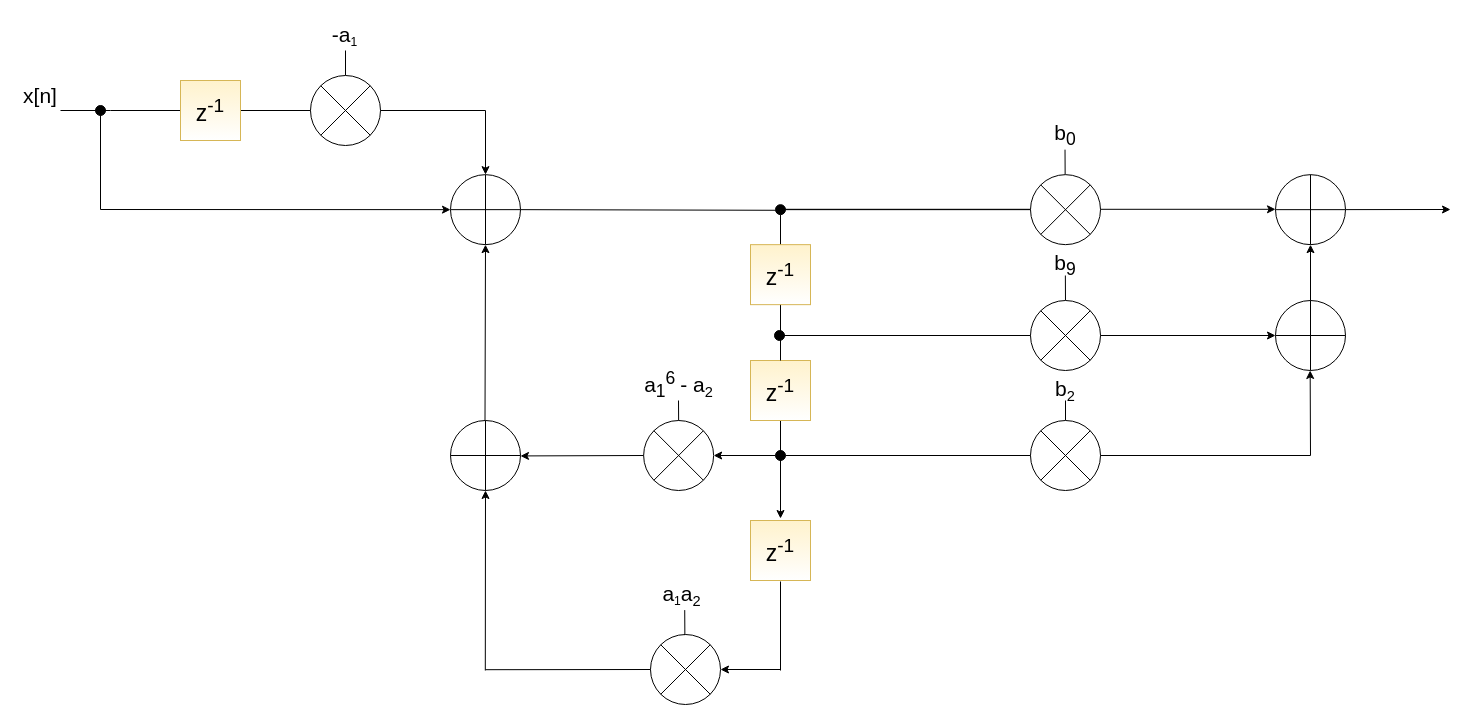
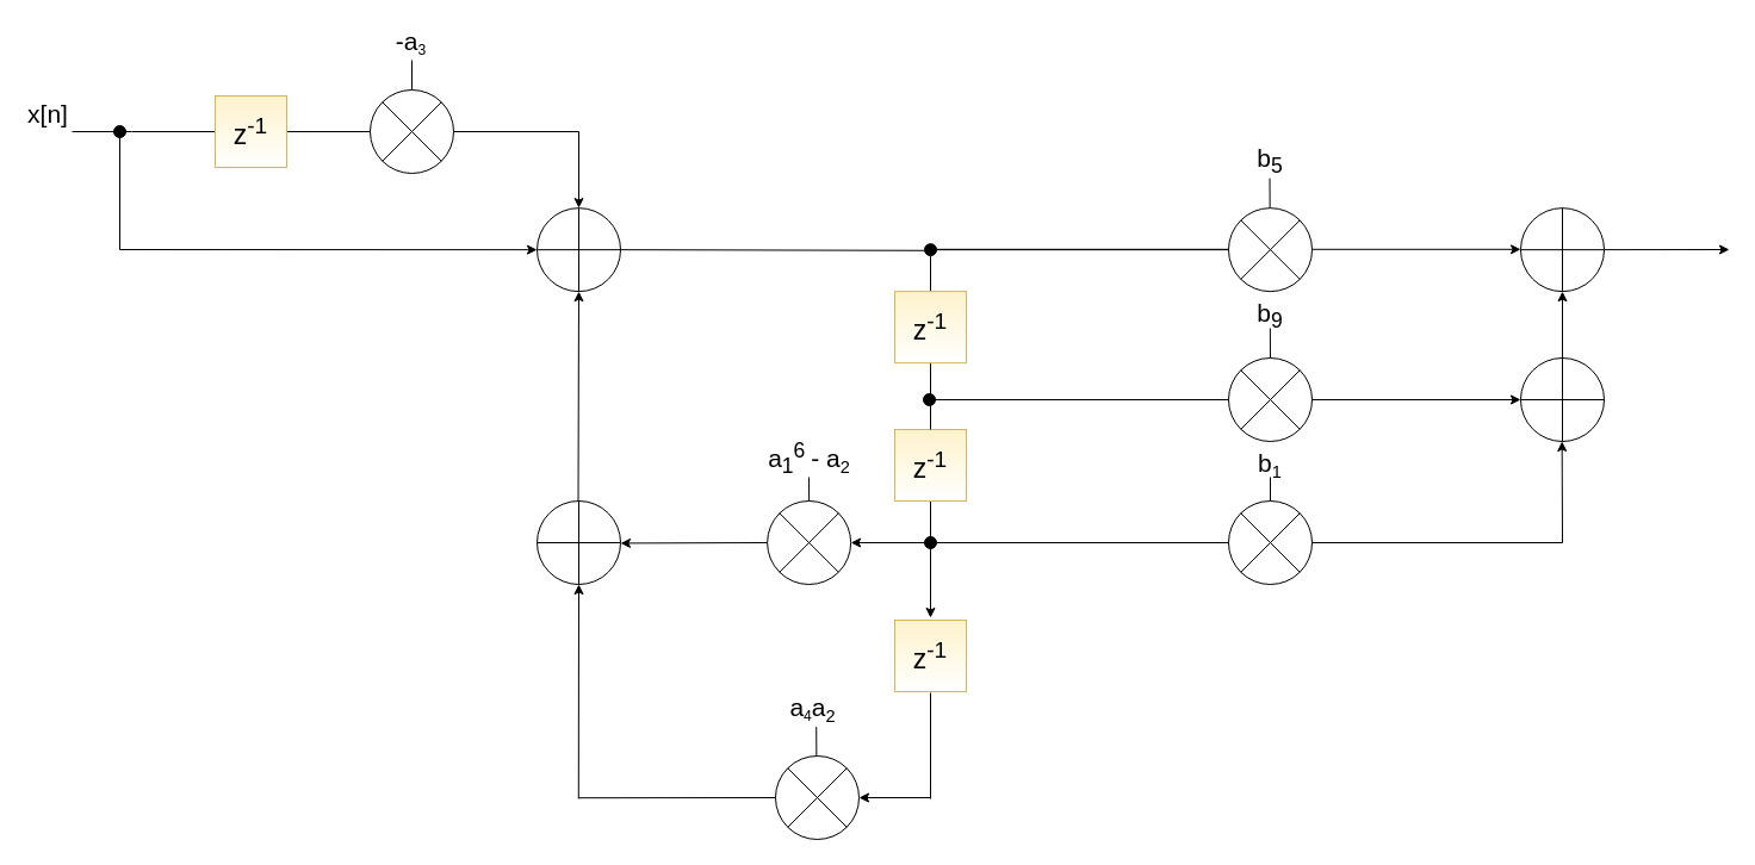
  <mxCell id="0" />
  <mxCell id="1" parent="0" />
  <mxCell id="2" value="" style="verticalLabelPosition=bottom;verticalAlign=top;html=1;shape=mxgraph.flowchart.summing_function;" vertex="1" parent="1"><mxGeometry x="450" y="174.15" width="70" height="70" as="geometry" /></mxCell>
  <mxCell id="3" value="&lt;font style=&quot;font-size: 21px&quot;&gt;x[n]&lt;/font&gt;" style="text;html=1;strokeColor=none;fillColor=none;align=center;verticalAlign=middle;whiteSpace=wrap;rounded=0;" vertex="1" parent="1"><mxGeometry x="20" y="85" width="40" height="20" as="geometry" /></mxCell>
  <mxCell id="4" value="" style="endArrow=classic;html=1;exitX=0.5;exitY=1;exitDx=0;exitDy=0;startArrow=none;" edge="1" parent="1" source="40"><mxGeometry width="50" height="50" relative="1" as="geometry"><mxPoint x="780" y="420" as="sourcePoint" /><mxPoint x="780" y="518" as="targetPoint" /></mxGeometry></mxCell>
  <mxCell id="5" value="&lt;font style=&quot;font-size: 23px&quot;&gt;z&lt;sup&gt;-1&lt;/sup&gt;&lt;/font&gt;" style="whiteSpace=wrap;html=1;aspect=fixed;fillColor=#fff2cc;strokeColor=#d6b656;gradientColor=#ffffff;" vertex="1" parent="1"><mxGeometry x="750" y="520" width="60" height="60" as="geometry" /></mxCell>
  <mxCell id="6" value="" style="shape=sumEllipse;perimeter=ellipsePerimeter;whiteSpace=wrap;html=1;backgroundOutline=1;" vertex="1" parent="1"><mxGeometry x="643.13" y="420" width="70" height="70" as="geometry" /></mxCell>
  <mxCell id="7" value="" style="shape=sumEllipse;perimeter=ellipsePerimeter;whiteSpace=wrap;html=1;backgroundOutline=1;" vertex="1" parent="1"><mxGeometry x="650" y="634" width="70" height="70" as="geometry" /></mxCell>
  <mxCell id="8" value="" style="endArrow=none;html=1;" edge="1" parent="1"><mxGeometry width="50" height="50" relative="1" as="geometry"><mxPoint x="780" y="670" as="sourcePoint" /><mxPoint x="780" y="581" as="targetPoint" /></mxGeometry></mxCell>
  <mxCell id="9" value="&lt;font style=&quot;font-size: 21px&quot;&gt;a&lt;sub&gt;1&lt;/sub&gt;&lt;sup&gt;6 &lt;/sup&gt;-&amp;nbsp;&lt;/font&gt;&lt;span style=&quot;font-size: 21px&quot;&gt;a&lt;/span&gt;&lt;span style=&quot;font-size: 17.5px&quot;&gt;&lt;sub&gt;2&lt;/sub&gt;&lt;/span&gt;" style="text;html=1;strokeColor=none;fillColor=none;align=center;verticalAlign=middle;whiteSpace=wrap;rounded=0;" vertex="1" parent="1"><mxGeometry x="636.57" y="370" width="83.13" height="30" as="geometry" /></mxCell>
- <mxCell id="10" value="&lt;font style=&quot;font-size: 21px&quot;&gt;a&lt;/font&gt;&lt;font&gt;&lt;span style=&quot;font-size: 14.583px&quot;&gt;&lt;sub&gt;1&lt;/sub&gt;&lt;/span&gt;&lt;span style=&quot;font-size: 21px&quot;&gt;a&lt;/span&gt;&lt;/font&gt;&lt;font style=&quot;font-size: 17.5px&quot;&gt;&lt;sub&gt;2&lt;/sub&gt;&lt;/font&gt;" style="text;html=1;strokeColor=none;fillColor=none;align=center;verticalAlign=middle;whiteSpace=wrap;rounded=0;" vertex="1" parent="1"><mxGeometry x="660" y="580" width="43.13" height="30" as="geometry" /></mxCell>
+ <mxCell id="10" value="&lt;font style=&quot;font-size: 21px&quot;&gt;a&lt;/font&gt;&lt;font&gt;&lt;span style=&quot;font-size: 14.583px&quot;&gt;&lt;sub&gt;4&lt;/sub&gt;&lt;/span&gt;&lt;span style=&quot;font-size: 21px&quot;&gt;a&lt;/span&gt;&lt;/font&gt;&lt;font style=&quot;font-size: 17.5px&quot;&gt;&lt;sub&gt;2&lt;/sub&gt;&lt;/font&gt;" style="text;html=1;strokeColor=none;fillColor=none;align=center;verticalAlign=middle;whiteSpace=wrap;rounded=0;" vertex="1" parent="1"><mxGeometry x="660" y="580" width="43.13" height="30" as="geometry" /></mxCell>
  <mxCell id="11" value="" style="verticalLabelPosition=bottom;verticalAlign=top;html=1;shape=mxgraph.flowchart.summing_function;" vertex="1" parent="1"><mxGeometry x="450" y="420" width="70" height="70" as="geometry" /></mxCell>
  <mxCell id="12" value="" style="endArrow=classic;html=1;startArrow=none;exitX=0;exitY=0.5;exitDx=0;exitDy=0;" edge="1" parent="1" source="6"><mxGeometry width="50" height="50" relative="1" as="geometry"><mxPoint x="640" y="455" as="sourcePoint" /><mxPoint x="520" y="455.43" as="targetPoint" /></mxGeometry></mxCell>
  <mxCell id="13" value="" style="endArrow=none;html=1;entryX=0;entryY=0.5;entryDx=0;entryDy=0;" edge="1" parent="1" target="7"><mxGeometry width="50" height="50" relative="1" as="geometry"><mxPoint x="485" y="669.2" as="sourcePoint" /><mxPoint x="645" y="668.8" as="targetPoint" /></mxGeometry></mxCell>
  <mxCell id="14" value="" style="endArrow=classic;html=1;rounded=0;entryX=0.5;entryY=1;entryDx=0;entryDy=0;entryPerimeter=0;" edge="1" parent="1" target="11"><mxGeometry width="50" height="50" relative="1" as="geometry"><mxPoint x="484.8" y="670" as="sourcePoint" /><mxPoint x="485" y="493" as="targetPoint" /></mxGeometry></mxCell>
  <mxCell id="15" value="" style="endArrow=classic;html=1;rounded=0;entryX=0.5;entryY=1;entryDx=0;entryDy=0;entryPerimeter=0;" edge="1" parent="1" target="2"><mxGeometry width="50" height="50" relative="1" as="geometry"><mxPoint x="484.5" y="420" as="sourcePoint" /><mxPoint x="484.5" y="330" as="targetPoint" /></mxGeometry></mxCell>
  <mxCell id="16" value="" style="ellipse;whiteSpace=wrap;html=1;aspect=fixed;fillColor=#000000;" vertex="1" parent="1"><mxGeometry x="775" y="204.15" width="10" height="10" as="geometry" /></mxCell>
  <mxCell id="17" value="" style="endArrow=none;html=1;entryX=0;entryY=0.563;entryDx=0;entryDy=0;entryPerimeter=0;exitX=1;exitY=0.5;exitDx=0;exitDy=0;exitPerimeter=0;" edge="1" parent="1" source="2" target="16"><mxGeometry width="50" height="50" relative="1" as="geometry"><mxPoint x="560" y="209.66" as="sourcePoint" /><mxPoint x="865" y="209.41" as="targetPoint" /></mxGeometry></mxCell>
  <mxCell id="18" value="" style="ellipse;whiteSpace=wrap;html=1;aspect=fixed;fillColor=#000000;" vertex="1" parent="1"><mxGeometry x="775" y="450" width="10" height="10" as="geometry" /></mxCell>
  <mxCell id="19" value="" style="endArrow=none;html=1;rounded=0;exitX=0.5;exitY=0;exitDx=0;exitDy=0;" edge="1" parent="1" source="6"><mxGeometry width="50" height="50" relative="1" as="geometry"><mxPoint x="700" y="470" as="sourcePoint" /><mxPoint x="678" y="400" as="targetPoint" /></mxGeometry></mxCell>
  <mxCell id="20" value="" style="endArrow=none;html=1;rounded=0;exitX=0.5;exitY=0;exitDx=0;exitDy=0;" edge="1" parent="1"><mxGeometry width="50" height="50" relative="1" as="geometry"><mxPoint x="684.36" y="634.6" as="sourcePoint" /><mxPoint x="684.23" y="609.6" as="targetPoint" /></mxGeometry></mxCell>
  <mxCell id="21" value="" style="endArrow=classic;html=1;rounded=0;startArrow=none;" edge="1" parent="1" source="39"><mxGeometry width="50" height="50" relative="1" as="geometry"><mxPoint x="860" y="200" as="sourcePoint" /><mxPoint x="1450" y="209" as="targetPoint" /></mxGeometry></mxCell>
  <mxCell id="22" value="" style="endArrow=classic;html=1;rounded=0;entryX=1;entryY=0.5;entryDx=0;entryDy=0;" edge="1" parent="1" target="7"><mxGeometry width="50" height="50" relative="1" as="geometry"><mxPoint x="780" y="669" as="sourcePoint" /><mxPoint x="820" y="700" as="targetPoint" /></mxGeometry></mxCell>
  <mxCell id="23" value="" style="endArrow=classic;html=1;rounded=0;entryX=1;entryY=0.5;entryDx=0;entryDy=0;exitX=0;exitY=0.5;exitDx=0;exitDy=0;" edge="1" parent="1" source="18" target="6"><mxGeometry width="50" height="50" relative="1" as="geometry"><mxPoint x="730" y="510" as="sourcePoint" /><mxPoint x="780" y="460" as="targetPoint" /></mxGeometry></mxCell>
  <mxCell id="24" value="" style="endArrow=none;html=1;rounded=0;exitX=0.5;exitY=0;exitDx=0;exitDy=0;" edge="1" parent="1" source="27"><mxGeometry width="50" height="50" relative="1" as="geometry"><mxPoint x="186.87" y="130" as="sourcePoint" /><mxPoint x="345" y="50" as="targetPoint" /></mxGeometry></mxCell>
  <mxCell id="25" value="" style="endArrow=classic;html=1;rounded=0;entryX=0.5;entryY=0;entryDx=0;entryDy=0;entryPerimeter=0;" edge="1" parent="1" target="2"><mxGeometry width="50" height="50" relative="1" as="geometry"><mxPoint x="60" y="110" as="sourcePoint" /><mxPoint x="380" y="100" as="targetPoint" /><Array as="points"><mxPoint x="110" y="110" /><mxPoint x="485" y="110" /></Array></mxGeometry></mxCell>
- <mxCell id="26" value="&lt;font style=&quot;font-size: 21px&quot;&gt;-a&lt;/font&gt;&lt;font&gt;&lt;span style=&quot;font-size: 14.583px&quot;&gt;&lt;sub&gt;1&lt;/sub&gt;&lt;/span&gt;&lt;/font&gt;" style="text;html=1;strokeColor=none;fillColor=none;align=center;verticalAlign=middle;whiteSpace=wrap;rounded=0;" vertex="1" parent="1"><mxGeometry x="323.43" y="20" width="43.13" height="30" as="geometry" /></mxCell>
+ <mxCell id="26" value="&lt;font style=&quot;font-size: 21px&quot;&gt;-a&lt;/font&gt;&lt;font&gt;&lt;span style=&quot;font-size: 14.583px&quot;&gt;&lt;sub&gt;3&lt;/sub&gt;&lt;/span&gt;&lt;/font&gt;" style="text;html=1;strokeColor=none;fillColor=none;align=center;verticalAlign=middle;whiteSpace=wrap;rounded=0;" vertex="1" parent="1"><mxGeometry x="323.43" y="20" width="43.13" height="30" as="geometry" /></mxCell>
  <mxCell id="27" value="" style="shape=sumEllipse;perimeter=ellipsePerimeter;whiteSpace=wrap;html=1;backgroundOutline=1;" vertex="1" parent="1"><mxGeometry x="310" y="75" width="70" height="70" as="geometry" /></mxCell>
  <mxCell id="28" value="&lt;font style=&quot;font-size: 23px&quot;&gt;z&lt;sup&gt;-1&lt;/sup&gt;&lt;/font&gt;" style="whiteSpace=wrap;html=1;aspect=fixed;fillColor=#fff2cc;strokeColor=#d6b656;gradientColor=#ffffff;" vertex="1" parent="1"><mxGeometry width="60" height="60" as="geometry" x="180" y="80" /></mxCell>
  <mxCell id="29" value="" style="endArrow=classic;html=1;rounded=0;entryX=0;entryY=0.5;entryDx=0;entryDy=0;entryPerimeter=0;" edge="1" parent="1" target="2"><mxGeometry width="50" height="50" relative="1" as="geometry"><mxPoint x="100" y="110" as="sourcePoint" /><mxPoint x="260" y="220" as="targetPoint" /><Array as="points"><mxPoint x="100" y="209" /></Array></mxGeometry></mxCell>
  <mxCell id="30" value="" style="ellipse;whiteSpace=wrap;html=1;aspect=fixed;fillColor=#000000;" vertex="1" parent="1"><mxGeometry x="95" y="105" width="10" height="10" as="geometry" /></mxCell>
  <mxCell id="31" value="&lt;font&gt;&lt;sub&gt;&lt;span style=&quot;font-size: 21px&quot;&gt;b&lt;sub&gt;9&lt;/sub&gt;&lt;/span&gt;&lt;/sub&gt;&lt;/font&gt;" style="text;html=1;strokeColor=none;fillColor=none;align=center;verticalAlign=middle;whiteSpace=wrap;rounded=0;" vertex="1" parent="1"><mxGeometry x="1045" y="250" width="40" height="30" as="geometry" /></mxCell>
- <mxCell id="32" value="&lt;font&gt;&lt;sub&gt;&lt;span style=&quot;font-size: 21px&quot;&gt;b&lt;/span&gt;&lt;span style=&quot;font-size: 17.5px&quot;&gt;&lt;sub&gt;2&lt;/sub&gt;&lt;/span&gt;&lt;/sub&gt;&lt;/font&gt;" style="text;html=1;strokeColor=none;fillColor=none;align=center;verticalAlign=middle;whiteSpace=wrap;rounded=0;" vertex="1" parent="1"><mxGeometry x="1045" y="375" width="40" height="30" as="geometry" /></mxCell>
- <mxCell id="33" value="&lt;font&gt;&lt;sub&gt;&lt;span style=&quot;font-size: 21px&quot;&gt;b&lt;sub&gt;0&lt;/sub&gt;&lt;/span&gt;&lt;/sub&gt;&lt;/font&gt;" style="text;html=1;strokeColor=none;fillColor=none;align=center;verticalAlign=middle;whiteSpace=wrap;rounded=0;" vertex="1" parent="1"><mxGeometry x="1045" y="120" width="40" height="30" as="geometry" /></mxCell>
+ <mxCell id="32" value="&lt;font&gt;&lt;sub&gt;&lt;span style=&quot;font-size: 21px&quot;&gt;b&lt;/span&gt;&lt;span style=&quot;font-size: 17.5px&quot;&gt;&lt;sub&gt;1&lt;/sub&gt;&lt;/span&gt;&lt;/sub&gt;&lt;/font&gt;" style="text;html=1;strokeColor=none;fillColor=none;align=center;verticalAlign=middle;whiteSpace=wrap;rounded=0;" vertex="1" parent="1"><mxGeometry x="1045" y="375" width="40" height="30" as="geometry" /></mxCell>
+ <mxCell id="33" value="&lt;font&gt;&lt;sub&gt;&lt;span style=&quot;font-size: 21px&quot;&gt;b&lt;sub&gt;5&lt;/sub&gt;&lt;/span&gt;&lt;/sub&gt;&lt;/font&gt;" style="text;html=1;strokeColor=none;fillColor=none;align=center;verticalAlign=middle;whiteSpace=wrap;rounded=0;" vertex="1" parent="1"><mxGeometry x="1045" y="120" width="40" height="30" as="geometry" /></mxCell>
  <mxCell id="34" value="" style="endArrow=classic;html=1;rounded=0;entryX=0.5;entryY=1;entryDx=0;entryDy=0;entryPerimeter=0;exitX=1;exitY=0.5;exitDx=0;exitDy=0;" edge="1" parent="1" source="18"><mxGeometry width="50" height="50" relative="1" as="geometry"><mxPoint x="1310.16" y="548.9" as="sourcePoint" /><mxPoint x="1309.66" y="370" as="targetPoint" /><Array as="points"><mxPoint x="1310" y="455" /></Array></mxGeometry></mxCell>
  <mxCell id="35" value="" style="endArrow=none;html=1;rounded=0;exitX=0.5;exitY=0;exitDx=0;exitDy=0;" edge="1" parent="1" source="45"><mxGeometry width="50" height="50" relative="1" as="geometry"><mxPoint x="1065.62" y="415" as="sourcePoint" /><mxPoint x="1065" y="400" as="targetPoint" /></mxGeometry></mxCell>
  <mxCell id="36" value="" style="endArrow=none;html=1;rounded=0;exitX=0.5;exitY=0;exitDx=0;exitDy=0;" edge="1" parent="1"><mxGeometry width="50" height="50" relative="1" as="geometry"><mxPoint x="1064.99" y="300" as="sourcePoint" /><mxPoint x="1064.86" y="275" as="targetPoint" /></mxGeometry></mxCell>
  <mxCell id="37" value="" style="endArrow=none;html=1;rounded=0;exitX=0.5;exitY=0;exitDx=0;exitDy=0;" edge="1" parent="1"><mxGeometry width="50" height="50" relative="1" as="geometry"><mxPoint x="1064.65" y="174.15" as="sourcePoint" /><mxPoint x="1064.52" y="149.15" as="targetPoint" /></mxGeometry></mxCell>
  <mxCell id="38" value="" style="endArrow=none;html=1;rounded=0;" edge="1" parent="1" source="16" target="50"><mxGeometry width="50" height="50" relative="1" as="geometry"><mxPoint x="785" y="209.15" as="sourcePoint" /><mxPoint x="1450" y="209" as="targetPoint" /></mxGeometry></mxCell>
  <mxCell id="39" value="" style="verticalLabelPosition=bottom;verticalAlign=top;html=1;shape=mxgraph.flowchart.summing_function;" vertex="1" parent="1"><mxGeometry x="1275" y="174.15" width="70" height="70" as="geometry" /></mxCell>
  <mxCell id="40" value="&lt;font style=&quot;font-size: 23px&quot;&gt;z&lt;sup&gt;-1&lt;/sup&gt;&lt;/font&gt;" style="whiteSpace=wrap;html=1;aspect=fixed;fillColor=#fff2cc;strokeColor=#d6b656;gradientColor=#ffffff;" vertex="1" parent="1"><mxGeometry x="750" y="360" width="60" height="60" as="geometry" /></mxCell>
  <mxCell id="41" value="" style="endArrow=none;html=1;exitX=0.5;exitY=1;exitDx=0;exitDy=0;" edge="1" parent="1" source="16" target="40"><mxGeometry width="50" height="50" relative="1" as="geometry"><mxPoint x="780" y="214.15" as="sourcePoint" /><mxPoint x="780" y="518" as="targetPoint" /></mxGeometry></mxCell>
  <mxCell id="42" value="&lt;font style=&quot;font-size: 23px&quot;&gt;z&lt;sup&gt;-1&lt;/sup&gt;&lt;/font&gt;" style="whiteSpace=wrap;html=1;aspect=fixed;fillColor=#fff2cc;strokeColor=#d6b656;gradientColor=#ffffff;" vertex="1" parent="1"><mxGeometry x="750" y="244.15" width="60" height="60" as="geometry" /></mxCell>
  <mxCell id="43" value="" style="verticalLabelPosition=bottom;verticalAlign=top;html=1;shape=mxgraph.flowchart.summing_function;" vertex="1" parent="1"><mxGeometry x="1275" y="300" width="70" height="70" as="geometry" /></mxCell>
  <mxCell id="44" value="" style="ellipse;whiteSpace=wrap;html=1;aspect=fixed;fillColor=#000000;" vertex="1" parent="1"><mxGeometry x="774" y="330" width="10" height="10" as="geometry" /></mxCell>
  <mxCell id="45" value="" style="shape=sumEllipse;perimeter=ellipsePerimeter;whiteSpace=wrap;html=1;backgroundOutline=1;" vertex="1" parent="1"><mxGeometry x="1030" y="420" width="70" height="70" as="geometry" /></mxCell>
  <mxCell id="46" value="" style="endArrow=classic;html=1;rounded=0;entryX=0;entryY=0.5;entryDx=0;entryDy=0;entryPerimeter=0;" edge="1" parent="1" target="43"><mxGeometry width="50" height="50" relative="1" as="geometry"><mxPoint x="779" y="335" as="sourcePoint" /><mxPoint x="1070" y="610" as="targetPoint" /></mxGeometry></mxCell>
  <mxCell id="47" value="" style="shape=sumEllipse;perimeter=ellipsePerimeter;whiteSpace=wrap;html=1;backgroundOutline=1;" vertex="1" parent="1"><mxGeometry x="1030" y="300" width="70" height="70" as="geometry" /></mxCell>
  <mxCell id="48" value="" style="endArrow=classic;html=1;rounded=0;entryX=0.5;entryY=1;entryDx=0;entryDy=0;entryPerimeter=0;exitX=0.5;exitY=0;exitDx=0;exitDy=0;exitPerimeter=0;" edge="1" parent="1" source="43" target="39"><mxGeometry width="50" height="50" relative="1" as="geometry"><mxPoint x="1180" y="320" as="sourcePoint" /><mxPoint x="1230" y="270" as="targetPoint" /></mxGeometry></mxCell>
  <mxCell id="49" value="" style="endArrow=classic;html=1;rounded=0;entryX=0;entryY=0.5;entryDx=0;entryDy=0;entryPerimeter=0;" edge="1" parent="1"><mxGeometry width="50" height="50" relative="1" as="geometry"><mxPoint x="779" y="208.81" as="sourcePoint" /><mxPoint x="1275" y="208.81" as="targetPoint" /></mxGeometry></mxCell>
  <mxCell id="50" value="" style="shape=sumEllipse;perimeter=ellipsePerimeter;whiteSpace=wrap;html=1;backgroundOutline=1;" vertex="1" parent="1"><mxGeometry x="1030" y="174.15" width="70" height="70" as="geometry" /></mxCell>
